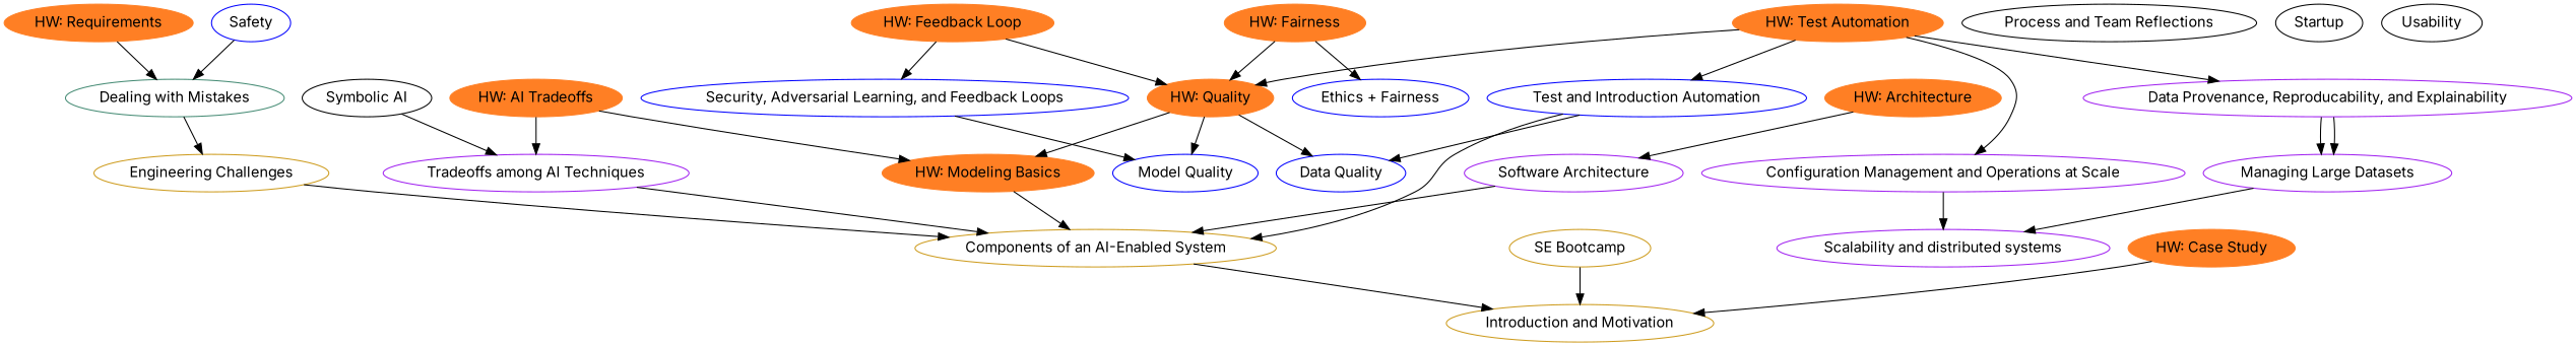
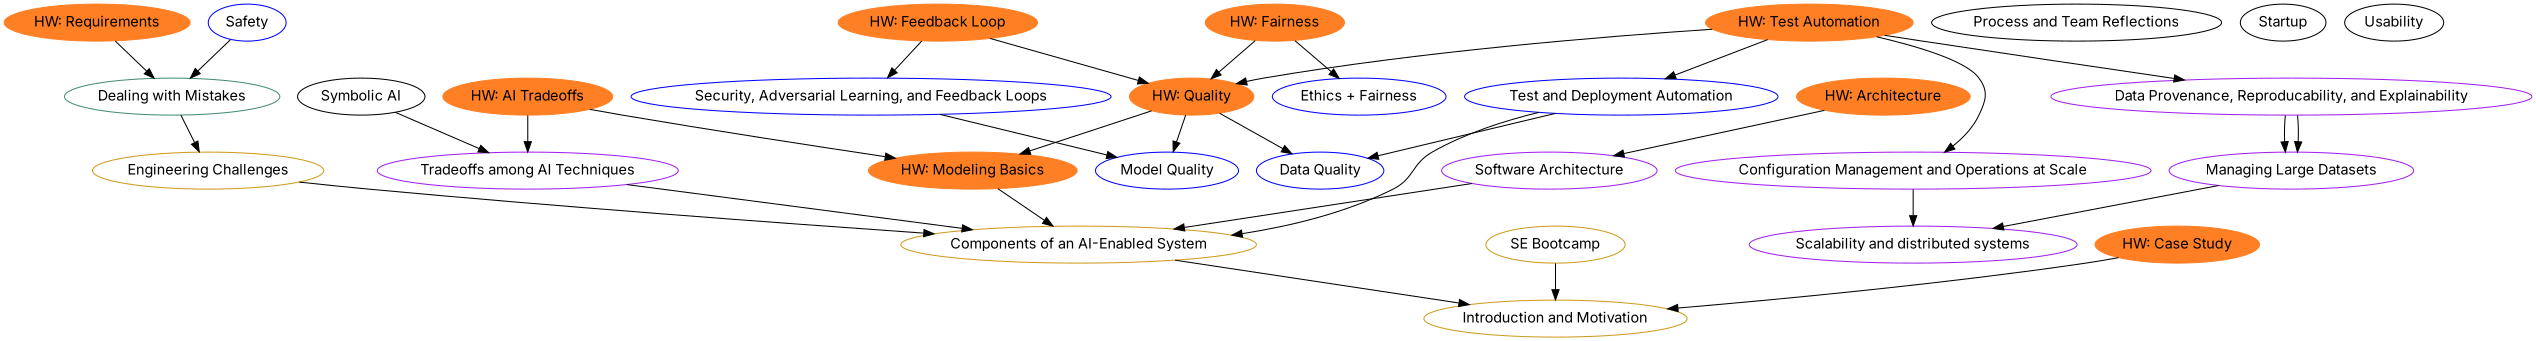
  digraph {
    fontname=Inter
    node [color=chocolate1 fontname=Inter]
    edge [fontname=Inter]
    "Engineering Challenges" [color=goldenrod3]
    "Components of an AI-Enabled System" [color=goldenrod3]
    "Introduction and Motivation" [color=goldenrod3]
    "SE Bootcamp" [color=goldenrod3]
    "Dealing with Mistakes" [color=aquamarine4]
    "Tradeoffs among AI Techniques" [color=purple]
    "Software Architecture" [color=purple]
    "Data Provenance, Reproducability, and Explainability" [color=purple]
    "Managing Large Datasets" [color=purple]
    "Scalability and distributed systems" [color=purple]
    "Configuration Management and Operations at Scale" [color=purple]
    "Model Quality" [color=blue]
    "Data Quality" [color=blue]
-   "Test and Deployment Automation" [color=blue label="Test and Introduction Automation"]
+   "Test and Deployment Automation" [color=blue]
    "Ethics + Fairness" [color=blue]
    Safety [color=blue]
    "Security, Adversarial Learning, and Feedback Loops" [color=blue]
    "HW: Case Study" [style=filled]
    "HW: Modeling Basics" [style=filled]
    "HW: AI Tradeoffs" [style=filled]
    "HW: Architecture" [style=filled]
    "HW: Requirements" [style=filled]
    "HW: Quality" [style=filled]
    "HW: Test Automation" [style=filled]
    "HW: Fairness" [style=filled]
    "HW: Feedback Loop" [style=filled]
    "Process and Team Reflections" [color=""]
    Startup [color=""]
    Usability [color=""]
    "Symbolic AI" [color=""]
    subgraph sub_1 {
      "Engineering Challenges"
      "Components of an AI-Enabled System"
      "Introduction and Motivation"
      "SE Bootcamp"
    }
    subgraph sub_2 {
      "Engineering Challenges"
      "Dealing with Mistakes"
    }
    subgraph sub_3 {
      "Components of an AI-Enabled System"
      "Tradeoffs among AI Techniques"
      "Software Architecture"
      "Data Provenance, Reproducability, and Explainability"
      "Managing Large Datasets"
      "Scalability and distributed systems"
      "Configuration Management and Operations at Scale"
    }
    subgraph sub_4 {
      "Components of an AI-Enabled System"
      "Dealing with Mistakes"
      "Model Quality"
      "Data Quality"
      "Test and Deployment Automation"
      "Ethics + Fairness"
      Safety
      "Security, Adversarial Learning, and Feedback Loops"
    }
    subgraph sub_5 {
      "Components of an AI-Enabled System"
      "Introduction and Motivation"
      "Dealing with Mistakes"
      "Tradeoffs among AI Techniques"
      "Software Architecture"
      "Data Provenance, Reproducability, and Explainability"
      "Managing Large Datasets"
      "Configuration Management and Operations at Scale"
      "Model Quality"
      "Data Quality"
      "Test and Deployment Automation"
      "Ethics + Fairness"
      "Security, Adversarial Learning, and Feedback Loops"
      "HW: Case Study"
      "HW: Modeling Basics"
      "HW: AI Tradeoffs"
      "HW: Architecture"
      "HW: Requirements"
      "HW: Quality"
      "HW: Test Automation"
      "HW: Fairness"
      "HW: Feedback Loop"
    }
    "Engineering Challenges" -> "Components of an AI-Enabled System"
    "Components of an AI-Enabled System" -> "Introduction and Motivation"
    "SE Bootcamp" -> "Introduction and Motivation"
    "Dealing with Mistakes" -> "Engineering Challenges"
    "Tradeoffs among AI Techniques" -> "Components of an AI-Enabled System"
    "Software Architecture" -> "Components of an AI-Enabled System"
    "Data Provenance, Reproducability, and Explainability" -> "Managing Large Datasets"
    "Data Provenance, Reproducability, and Explainability" -> "Managing Large Datasets"
    "Managing Large Datasets" -> "Scalability and distributed systems"
    "Configuration Management and Operations at Scale" -> "Scalability and distributed systems"
    "Test and Deployment Automation" -> "Components of an AI-Enabled System"
    "Test and Deployment Automation" -> "Data Quality"
    Safety -> "Dealing with Mistakes"
    "Security, Adversarial Learning, and Feedback Loops" -> "Model Quality"
    "HW: Case Study" -> "Introduction and Motivation"
    "HW: Modeling Basics" -> "Components of an AI-Enabled System"
    "HW: AI Tradeoffs" -> "Tradeoffs among AI Techniques"
    "HW: AI Tradeoffs" -> "HW: Modeling Basics"
    "HW: Architecture" -> "Software Architecture"
    "HW: Requirements" -> "Dealing with Mistakes"
    "HW: Quality" -> "Model Quality"
    "HW: Quality" -> "Data Quality"
    "HW: Quality" -> "HW: Modeling Basics"
    "HW: Test Automation" -> "Data Provenance, Reproducability, and Explainability"
    "HW: Test Automation" -> "Configuration Management and Operations at Scale"
    "HW: Test Automation" -> "Test and Deployment Automation"
    "HW: Test Automation" -> "HW: Quality"
    "HW: Fairness" -> "Ethics + Fairness"
    "HW: Fairness" -> "HW: Quality"
    "HW: Feedback Loop" -> "Security, Adversarial Learning, and Feedback Loops"
    "HW: Feedback Loop" -> "HW: Quality"
    "Symbolic AI" -> "Tradeoffs among AI Techniques"
  }
